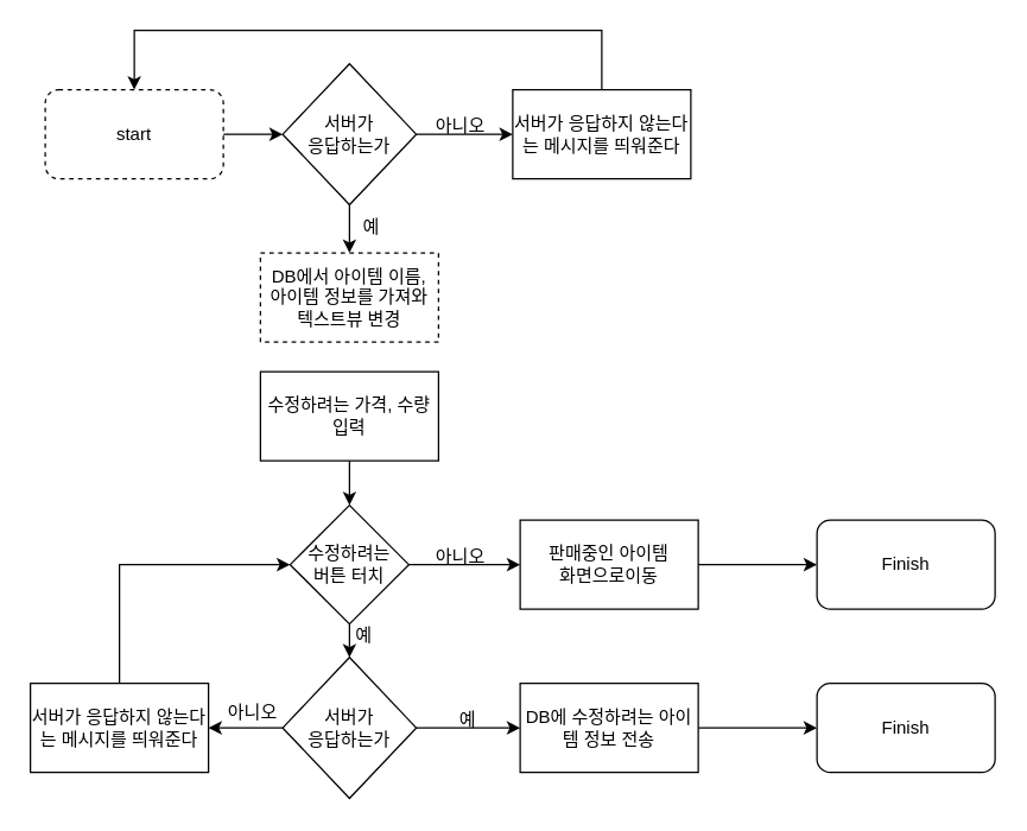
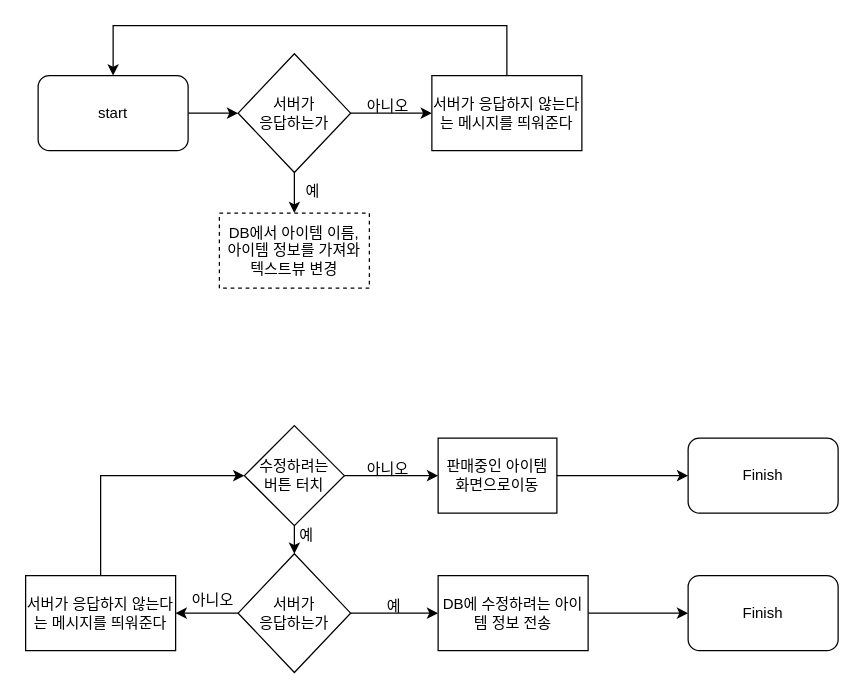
  <mxCell id="0" />
  <mxCell id="1" parent="0" />
  <mxCell id="2" value="" style="edgeStyle=orthogonalEdgeStyle;rounded=0;orthogonalLoop=1;jettySize=auto;html=1;" edge="1" parent="1" source="3" target="6"><mxGeometry relative="1" as="geometry" /></mxCell>
- <mxCell id="3" value="start" style="rounded=1;whiteSpace=wrap;html=1;dashed=1;" vertex="1" parent="1"><mxGeometry x="30" y="60" width="120" height="60" as="geometry" /></mxCell>
+ <mxCell id="3" value="start" style="rounded=1;whiteSpace=wrap;html=1;" vertex="1" parent="1"><mxGeometry x="30" y="60" width="120" height="60" as="geometry" /></mxCell>
  <mxCell id="4" value="" style="edgeStyle=orthogonalEdgeStyle;rounded=0;orthogonalLoop=1;jettySize=auto;html=1;" edge="1" parent="1" source="6" target="7"><mxGeometry relative="1" as="geometry" /></mxCell>
  <mxCell id="5" value="" style="edgeStyle=orthogonalEdgeStyle;rounded=0;orthogonalLoop=1;jettySize=auto;html=1;" edge="1" parent="1" source="6"><mxGeometry relative="1" as="geometry"><mxPoint x="345" y="90" as="targetPoint" /></mxGeometry></mxCell>
  <mxCell id="6" value="서버가 &lt;br&gt;응답하는가" style="rhombus;whiteSpace=wrap;html=1;" vertex="1" parent="1"><mxGeometry x="190" y="42.5" width="90" height="95" as="geometry" /></mxCell>
  <mxCell id="7" value="DB에서 아이템 이름, 아이템 정보를 가져와 텍스트뷰 변경" style="whiteSpace=wrap;html=1;dashed=1;" vertex="1" parent="1"><mxGeometry x="175" y="170" width="120" height="60" as="geometry" /></mxCell>
  <mxCell id="8" style="edgeStyle=orthogonalEdgeStyle;rounded=0;orthogonalLoop=1;jettySize=auto;html=1;entryX=0.5;entryY=0;entryDx=0;entryDy=0;" edge="1" parent="1" target="3"><mxGeometry relative="1" as="geometry"><mxPoint x="350" y="-10" as="targetPoint" /><Array as="points"><mxPoint x="405" y="20" /><mxPoint x="90" y="20" /></Array><mxPoint x="405" y="60" as="sourcePoint" /></mxGeometry></mxCell>
  <mxCell id="9" value="예" style="text;html=1;strokeColor=none;fillColor=none;align=center;verticalAlign=middle;whiteSpace=wrap;rounded=0;" vertex="1" parent="1"><mxGeometry x="220" y="137.5" width="60" height="30" as="geometry" /></mxCell>
  <mxCell id="10" value="아니오" style="text;html=1;strokeColor=none;fillColor=none;align=center;verticalAlign=middle;whiteSpace=wrap;rounded=0;" vertex="1" parent="1"><mxGeometry x="280" y="70" width="60" height="30" as="geometry" /></mxCell>
  <mxCell id="11" value="" style="edgeStyle=orthogonalEdgeStyle;rounded=0;orthogonalLoop=1;jettySize=auto;html=1;" edge="1" parent="1" source="13" target="17"><mxGeometry relative="1" as="geometry" /></mxCell>
  <mxCell id="12" value="" style="edgeStyle=orthogonalEdgeStyle;rounded=0;orthogonalLoop=1;jettySize=auto;html=1;" edge="1" parent="1" source="13" target="21"><mxGeometry relative="1" as="geometry" /></mxCell>
  <mxCell id="13" value="수정하려는&lt;br&gt;버튼 터치" style="rhombus;whiteSpace=wrap;html=1;" vertex="1" parent="1"><mxGeometry x="195" y="340" width="80" height="80" as="geometry" /></mxCell>
  <mxCell id="14" value="" style="edgeStyle=orthogonalEdgeStyle;rounded=0;orthogonalLoop=1;jettySize=auto;html=1;" edge="1" parent="1" source="15" target="27"><mxGeometry relative="1" as="geometry" /></mxCell>
  <mxCell id="15" value="DB에 수정하려는 아이템 정보 전송" style="whiteSpace=wrap;html=1;" vertex="1" parent="1"><mxGeometry x="350" y="460" width="120" height="60" as="geometry" /></mxCell>
  <mxCell id="16" value="" style="edgeStyle=orthogonalEdgeStyle;rounded=0;orthogonalLoop=1;jettySize=auto;html=1;" edge="1" parent="1" source="17" target="18"><mxGeometry relative="1" as="geometry" /></mxCell>
- <mxCell id="17" value="판매중인 아이템&lt;br&gt;화면으로이동" style="whiteSpace=wrap;html=1;" vertex="1" parent="1"><mxGeometry x="350" y="350" width="120" height="60" as="geometry" /></mxCell>
+ <mxCell id="17" value="판매중인 아이템&lt;br&gt;화면으로이동" style="whiteSpace=wrap;html=1;" vertex="1" parent="1"><mxGeometry x="350" y="350" width="95" height="60" as="geometry" /></mxCell>
  <mxCell id="18" value="Finish" style="rounded=1;whiteSpace=wrap;html=1;" vertex="1" parent="1"><mxGeometry x="550" y="350" width="120" height="60" as="geometry" /></mxCell>
  <mxCell id="19" value="" style="edgeStyle=orthogonalEdgeStyle;rounded=0;orthogonalLoop=1;jettySize=auto;html=1;" edge="1" parent="1" source="21" target="26"><mxGeometry relative="1" as="geometry" /></mxCell>
  <mxCell id="20" value="" style="edgeStyle=orthogonalEdgeStyle;rounded=0;orthogonalLoop=1;jettySize=auto;html=1;" edge="1" parent="1" source="21" target="15"><mxGeometry relative="1" as="geometry" /></mxCell>
  <mxCell id="21" value="서버가 &lt;br&gt;응답하는가" style="rhombus;whiteSpace=wrap;html=1;" vertex="1" parent="1"><mxGeometry x="190" y="442.5" width="90" height="95" as="geometry" /></mxCell>
  <mxCell id="22" value="예" style="text;html=1;strokeColor=none;fillColor=none;align=center;verticalAlign=middle;whiteSpace=wrap;rounded=0;" vertex="1" parent="1"><mxGeometry x="215" y="412.5" width="60" height="30" as="geometry" /></mxCell>
  <mxCell id="23" value="아니오" style="text;html=1;strokeColor=none;fillColor=none;align=center;verticalAlign=middle;whiteSpace=wrap;rounded=0;" vertex="1" parent="1"><mxGeometry x="280" y="360" width="60" height="30" as="geometry" /></mxCell>
  <mxCell id="24" value="서버가 응답하지 않는다는 메시지를 띄워준다" style="rounded=0;whiteSpace=wrap;html=1;" vertex="1" parent="1"><mxGeometry x="345" y="60" width="120" height="60" as="geometry" /></mxCell>
  <mxCell id="25" style="edgeStyle=orthogonalEdgeStyle;rounded=0;orthogonalLoop=1;jettySize=auto;html=1;entryX=0;entryY=0.5;entryDx=0;entryDy=0;" edge="1" parent="1" source="26" target="13"><mxGeometry relative="1" as="geometry"><Array as="points"><mxPoint x="80" y="380" /></Array></mxGeometry></mxCell>
  <mxCell id="26" value="서버가 응답하지 않는다는 메시지를 띄워준다" style="rounded=0;whiteSpace=wrap;html=1;" vertex="1" parent="1"><mxGeometry x="20" y="460" width="120" height="60" as="geometry" /></mxCell>
  <mxCell id="27" value="Finish" style="rounded=1;whiteSpace=wrap;html=1;" vertex="1" parent="1"><mxGeometry x="550" y="460" width="120" height="60" as="geometry" /></mxCell>
  <mxCell id="28" value="아니오" style="text;html=1;strokeColor=none;fillColor=none;align=center;verticalAlign=middle;whiteSpace=wrap;rounded=0;" vertex="1" parent="1"><mxGeometry x="140" y="470" width="60" height="20" as="geometry" /></mxCell>
  <mxCell id="29" value="예" style="text;html=1;strokeColor=none;fillColor=none;align=center;verticalAlign=middle;whiteSpace=wrap;rounded=0;" vertex="1" parent="1"><mxGeometry x="285" y="470" width="60" height="30" as="geometry" /></mxCell>
- <mxCell id="30" style="edgeStyle=orthogonalEdgeStyle;rounded=0;orthogonalLoop=1;jettySize=auto;html=1;entryX=0.5;entryY=0;entryDx=0;entryDy=0;" edge="1" parent="1" source="31" target="13"><mxGeometry relative="1" as="geometry" /></mxCell>
- <mxCell id="31" value="수정하려는 가격, 수량 입력" style="rounded=0;whiteSpace=wrap;html=1;" vertex="1" parent="1"><mxGeometry x="175" y="250" width="120" height="60" as="geometry" /></mxCell>
